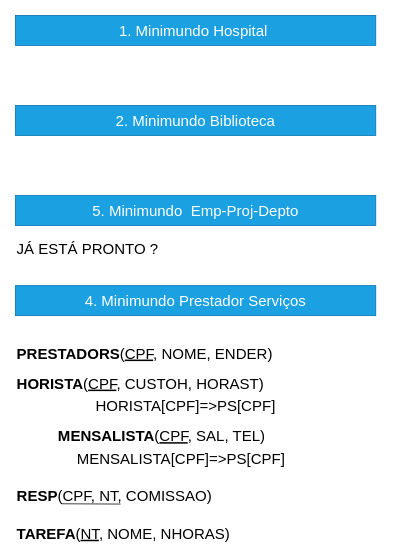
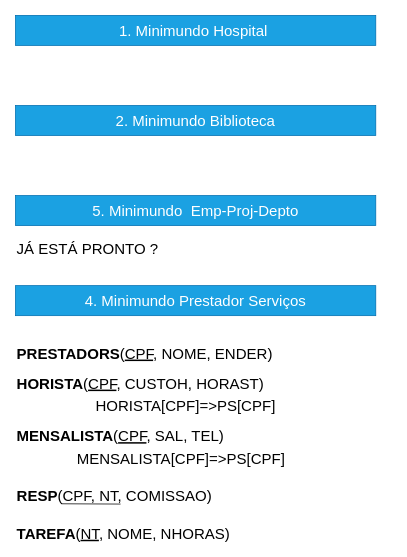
  <mxCell id="0" />
  <mxCell id="1" parent="0" />
  <mxCell id="2" value="1. Minimundo Hospital&amp;nbsp;" style="text;html=1;strokeColor=#006EAF;fillColor=#1ba1e2;align=center;verticalAlign=middle;whiteSpace=wrap;rounded=0;fontColor=#ffffff;fontSize=20;" parent="1" vertex="1"><mxGeometry x="20" y="20" width="480" height="40" as="geometry" /></mxCell>
  <mxCell id="3" value="2. Minimundo Biblioteca" style="text;html=1;strokeColor=#006EAF;fillColor=#1ba1e2;align=center;verticalAlign=middle;whiteSpace=wrap;rounded=0;fontColor=#ffffff;fontSize=20;" parent="1" vertex="1"><mxGeometry x="20" y="140" width="480" height="40" as="geometry" /></mxCell>
  <mxCell id="4" value="5. Minimundo&amp;nbsp; Emp-Proj-Depto" style="text;html=1;strokeColor=#006EAF;fillColor=#1ba1e2;align=center;verticalAlign=middle;whiteSpace=wrap;rounded=0;fontColor=#ffffff;fontSize=20;" parent="1" vertex="1"><mxGeometry x="20" y="260" width="480" height="40" as="geometry" /></mxCell>
  <mxCell id="5" value="4. Minimundo Prestador Serviços" style="text;html=1;strokeColor=#006EAF;fillColor=#1ba1e2;align=center;verticalAlign=middle;whiteSpace=wrap;rounded=0;fontColor=#ffffff;fontSize=20;" parent="1" vertex="1"><mxGeometry x="20" y="380" width="480" height="40" as="geometry" /></mxCell>
  <mxCell id="6" value="&lt;b&gt;PRESTADORS&lt;/b&gt;(&lt;u&gt;CPF&lt;/u&gt;, NOME, ENDER)" style="text;html=1;strokeColor=none;fillColor=none;align=left;verticalAlign=middle;whiteSpace=wrap;rounded=0;fontSize=20;" parent="1" vertex="1"><mxGeometry x="20" y="460" width="500" height="20" as="geometry" /></mxCell>
  <mxCell id="7" value="&lt;b&gt;HORISTA&lt;/b&gt;(&lt;u&gt;CPF&lt;/u&gt;, CUSTOH, HORAST)" style="text;html=1;strokeColor=none;fillColor=none;align=left;verticalAlign=middle;whiteSpace=wrap;rounded=0;fontSize=20;" parent="1" vertex="1"><mxGeometry x="20" y="500" width="440" height="20" as="geometry" /></mxCell>
- <mxCell id="8" value="&lt;b&gt;MENSALISTA&lt;/b&gt;(&lt;u&gt;CPF&lt;/u&gt;, SAL, TEL)" style="text;html=1;strokeColor=none;fillColor=none;align=left;verticalAlign=middle;whiteSpace=wrap;rounded=0;fontSize=20;" parent="1" vertex="1"><mxGeometry x="75" y="570" width="310" height="20" as="geometry" /></mxCell>
+ <mxCell id="8" value="&lt;b&gt;MENSALISTA&lt;/b&gt;(&lt;u&gt;CPF&lt;/u&gt;, SAL, TEL)" style="text;html=1;strokeColor=none;fillColor=none;align=left;verticalAlign=middle;whiteSpace=wrap;rounded=0;fontSize=20;" parent="1" vertex="1"><mxGeometry x="20" y="570" width="310" height="20" as="geometry" /></mxCell>
  <mxCell id="9" value="&lt;b&gt;TAREFA&lt;/b&gt;(&lt;u&gt;NT&lt;/u&gt;, NOME, NHORAS)" style="text;html=1;strokeColor=none;fillColor=none;align=left;verticalAlign=middle;whiteSpace=wrap;rounded=0;fontSize=20;" parent="1" vertex="1"><mxGeometry x="20" y="700" width="430" height="20" as="geometry" /></mxCell>
  <mxCell id="10" value="" style="group" parent="1" vertex="1" connectable="0"><mxGeometry x="20" y="650" width="310" height="21" as="geometry" /></mxCell>
  <mxCell id="11" value="&lt;b&gt;RESP&lt;/b&gt;(CPF, NT, COMISSAO)" style="text;html=1;strokeColor=none;fillColor=none;align=left;verticalAlign=middle;whiteSpace=wrap;rounded=0;fontSize=20;" parent="10" vertex="1"><mxGeometry width="310" height="20" as="geometry" /></mxCell>
  <mxCell id="12" value="" style="endArrow=none;html=1;fontSize=20;entryX=0.197;entryY=1.03;entryDx=0;entryDy=0;entryPerimeter=0;" parent="10" target="11" edge="1"><mxGeometry width="50" height="50" relative="1" as="geometry"><mxPoint x="140" y="21" as="sourcePoint" /><mxPoint x="510" y="-130" as="targetPoint" /></mxGeometry></mxCell>
  <mxCell id="13" value="HORISTA[CPF]=&amp;gt;PS[CPF]" style="text;html=1;strokeColor=none;fillColor=none;align=left;verticalAlign=middle;whiteSpace=wrap;rounded=0;fontSize=20;" parent="1" vertex="1"><mxGeometry x="125" y="530" width="350" height="20" as="geometry" /></mxCell>
  <mxCell id="14" value="MENSALISTA[CPF]=&amp;gt;PS[CPF]" style="text;html=1;strokeColor=none;fillColor=none;align=left;verticalAlign=middle;whiteSpace=wrap;rounded=0;fontSize=20;" parent="1" vertex="1"><mxGeometry x="100" y="600" width="350" height="20" as="geometry" /></mxCell>
  <mxCell id="15" value="JÁ ESTÁ PRONTO ?" style="text;html=1;strokeColor=none;fillColor=none;align=left;verticalAlign=middle;whiteSpace=wrap;rounded=0;fontSize=20;" vertex="1" parent="1"><mxGeometry x="20" y="320" width="330" height="20" as="geometry" /></mxCell>
